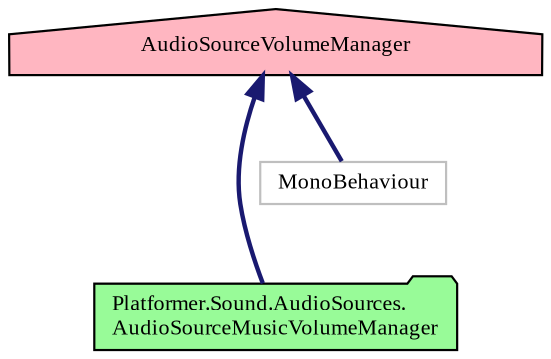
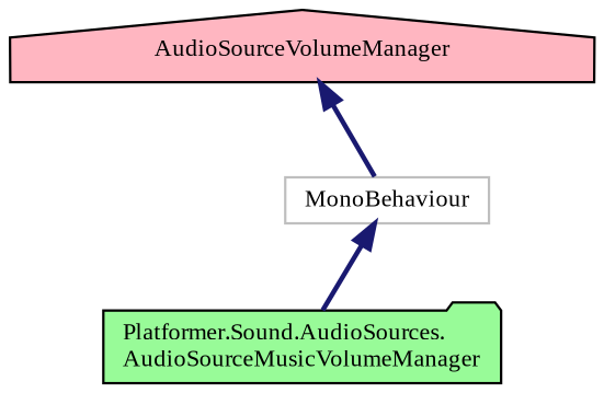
  digraph {
    fontname="Liberation Serif"
    node [color=black fontname="Liberation Serif" fontsize=10 style=filled]
    edge [color=midnightblue dir=back fontname="Liberation Serif" fontsize=10 labelfontname=Helvetica labelfontsize=10 style=bold]
    n1 [fillcolor=palegreen fontcolor=black height=0.2 label="Platformer.Sound.AudioSources.\lAudioSourceMusicVolumeManager" shape=folder width=0.4]
    n2 [fillcolor=lightpink height=0.2 label=AudioSourceVolumeManager shape=house width=0.4]
    n3 [color=grey75 fillcolor=white height=0.2 label=MonoBehaviour shape=box width=0.4]
-   n2 -> n1
+   n3 -> n1
    n2 -> n3
  }
